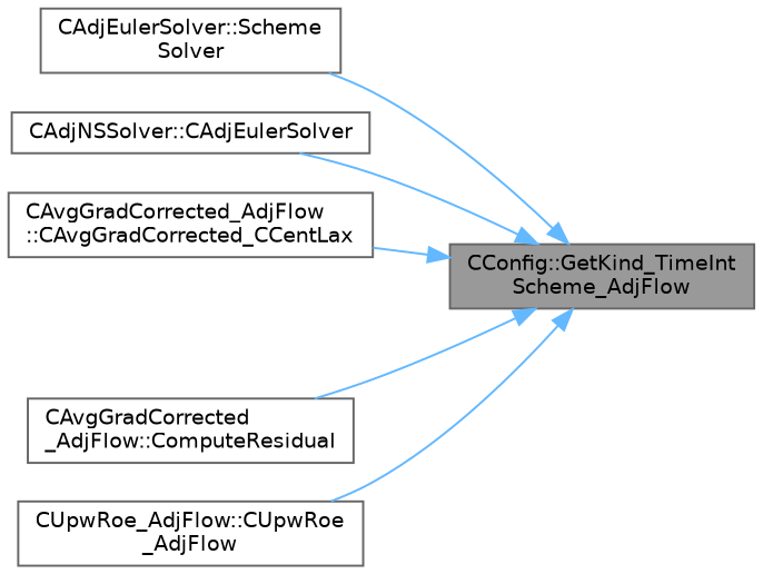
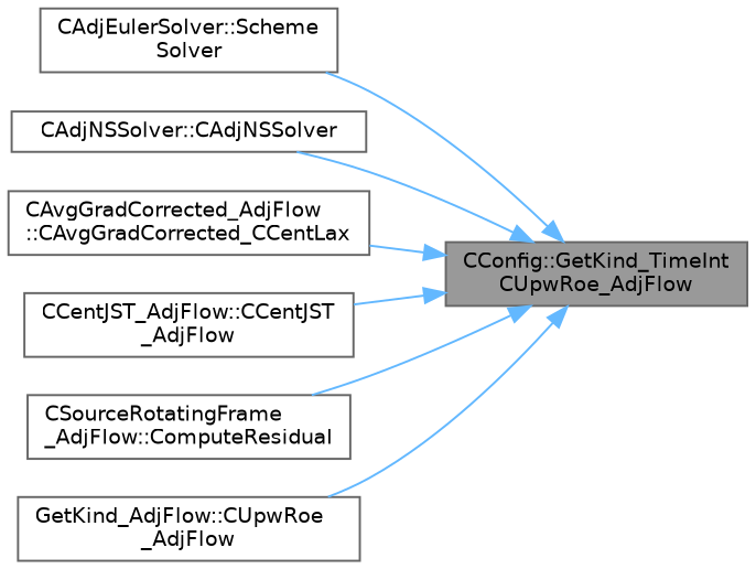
  digraph {
    rankdir=RL
    node [color=grey40 fillcolor=white fontname=Helvetica fontsize=10 shape=box style=filled]
    edge [color=steelblue1 dir=back fontname=Helvetica fontsize=10 labelfontname=Helvetica labelfontsize=10 style=solid]
-   n1 [color=gray40 fillcolor=grey60 fontcolor=black height=0.2 label="CConfig::GetKind_TimeInt\lScheme_AdjFlow" width=0.4]
+   n1 [color=gray40 fillcolor=grey60 fontcolor=black height=0.2 label="CConfig::GetKind_TimeInt\lCUpwRoe_AdjFlow" width=0.4]
    n2 [height=0.2 label="CAdjEulerSolver::Scheme\lSolver" width=0.4]
-   n3 [height=0.2 label="CAdjNSSolver::CAdjEulerSolver" width=0.4]
+   n3 [height=0.2 label="CAdjNSSolver::CAdjNSSolver" width=0.4]
    n4 [height=0.2 label="CAvgGradCorrected_AdjFlow\l::CAvgGradCorrected_CCentLax" width=0.4]
-   n6 [height=0.2 label="CAvgGradCorrected\l_AdjFlow::ComputeResidual" width=0.4]
-   n7 [height=0.2 label="CUpwRoe_AdjFlow::CUpwRoe\l_AdjFlow" width=0.4]
+   n5 [height=0.2 label="CCentJST_AdjFlow::CCentJST\l_AdjFlow" width=0.4]
+   n6 [height=0.2 label="CSourceRotatingFrame\l_AdjFlow::ComputeResidual" width=0.4]
+   n7 [height=0.2 label="GetKind_AdjFlow::CUpwRoe\l_AdjFlow" width=0.4]
    n1 -> n2
    n1 -> n3
    n1 -> n4
+   n1 -> n5
    n1 -> n6
    n1 -> n7
  }
